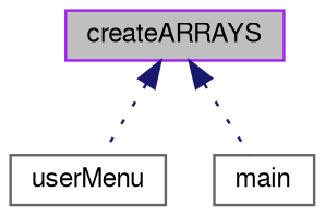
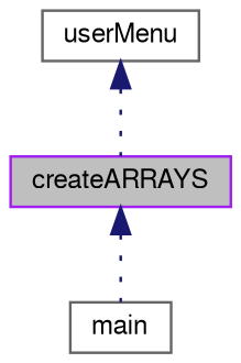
  digraph {
    rankdir=TB
    node [color=gray40 fillcolor=white fontname=FreeSans fontsize=10 shape=box style=filled]
    edge [color=midnightblue dir=back fontname=FreeSans fontsize=10 labelfontname=FreeSans labelfontsize=10 style=dotted]
    n1 [color=purple fillcolor=grey75 fontcolor=black height=0.2 label=createARRAYS width=0.4]
    n2 [height=0.2 label=userMenu width=0.4]
    n3 [height=0.2 label=main width=0.4]
-   n1 -> n2
+   n2 -> n1
    n1 -> n3
  }
